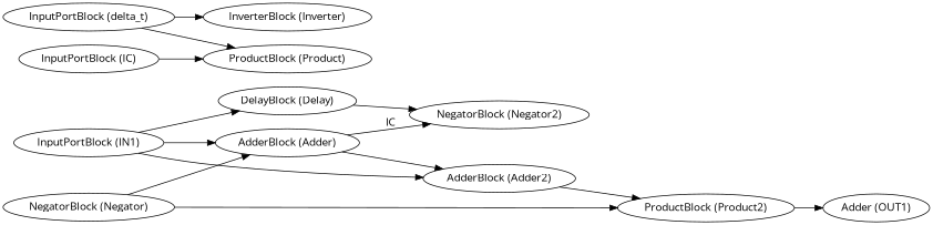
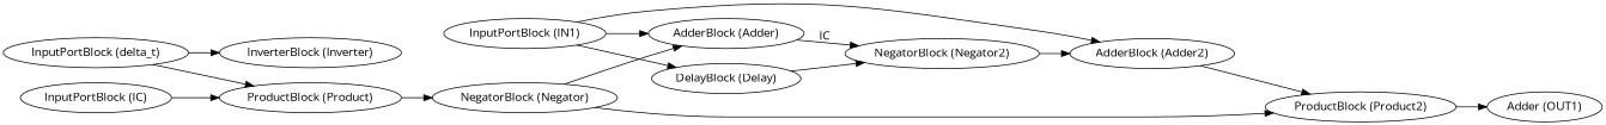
  digraph {
    fontname="Open Sans"
    rankdir=LR
    node [fontname="Open Sans"]
    edge [fontname="Open Sans"]
    n1 [label="InputPortBlock (IN1)"]
    n2 [label="AdderBlock (Adder)"]
    n3 [label="DelayBlock (Delay)"]
    n4 [label="AdderBlock (Adder2)"]
    n5 [label="NegatorBlock (Negator2)"]
    n6 [label="ProductBlock (Product2)"]
    n7 [label="InputPortBlock (delta_t)"]
    n8 [label="ProductBlock (Product)"]
    n9 [label="InverterBlock (Inverter)"]
    n10 [label="NegatorBlock (Negator)"]
    n11 [label="InputPortBlock (IC)"]
    n12 [label="Adder (OUT1)"]
    n1 -> n2
    n1 -> n3
    n1 -> n4
    n2 -> n5 [label=IC]
    n3 -> n5
    n4 -> n6
-   n2 -> n4
+   n5 -> n4
    n6 -> n12
    n7 -> n8
    n7 -> n9
+   n8 -> n10
    n10 -> n2
    n10 -> n6
    n11 -> n8
  }
